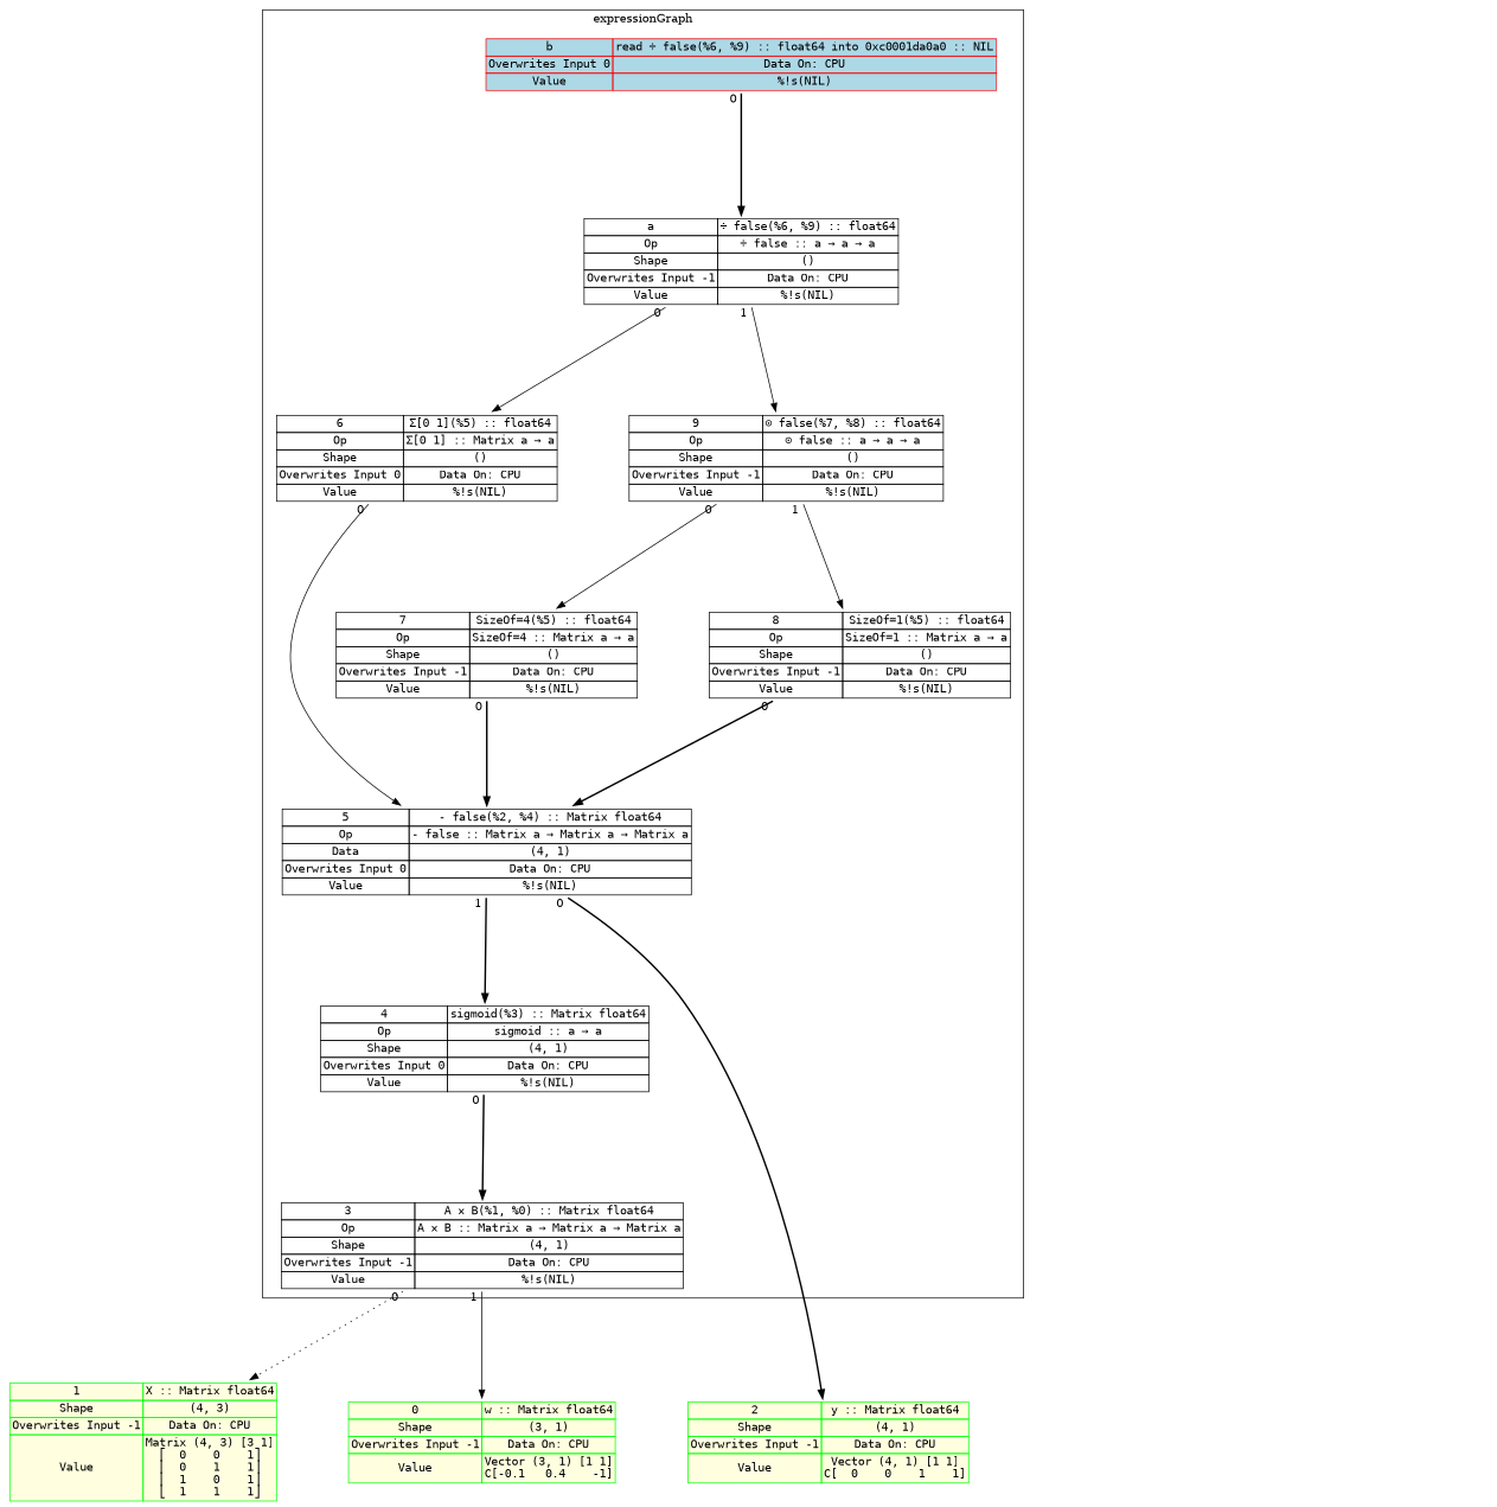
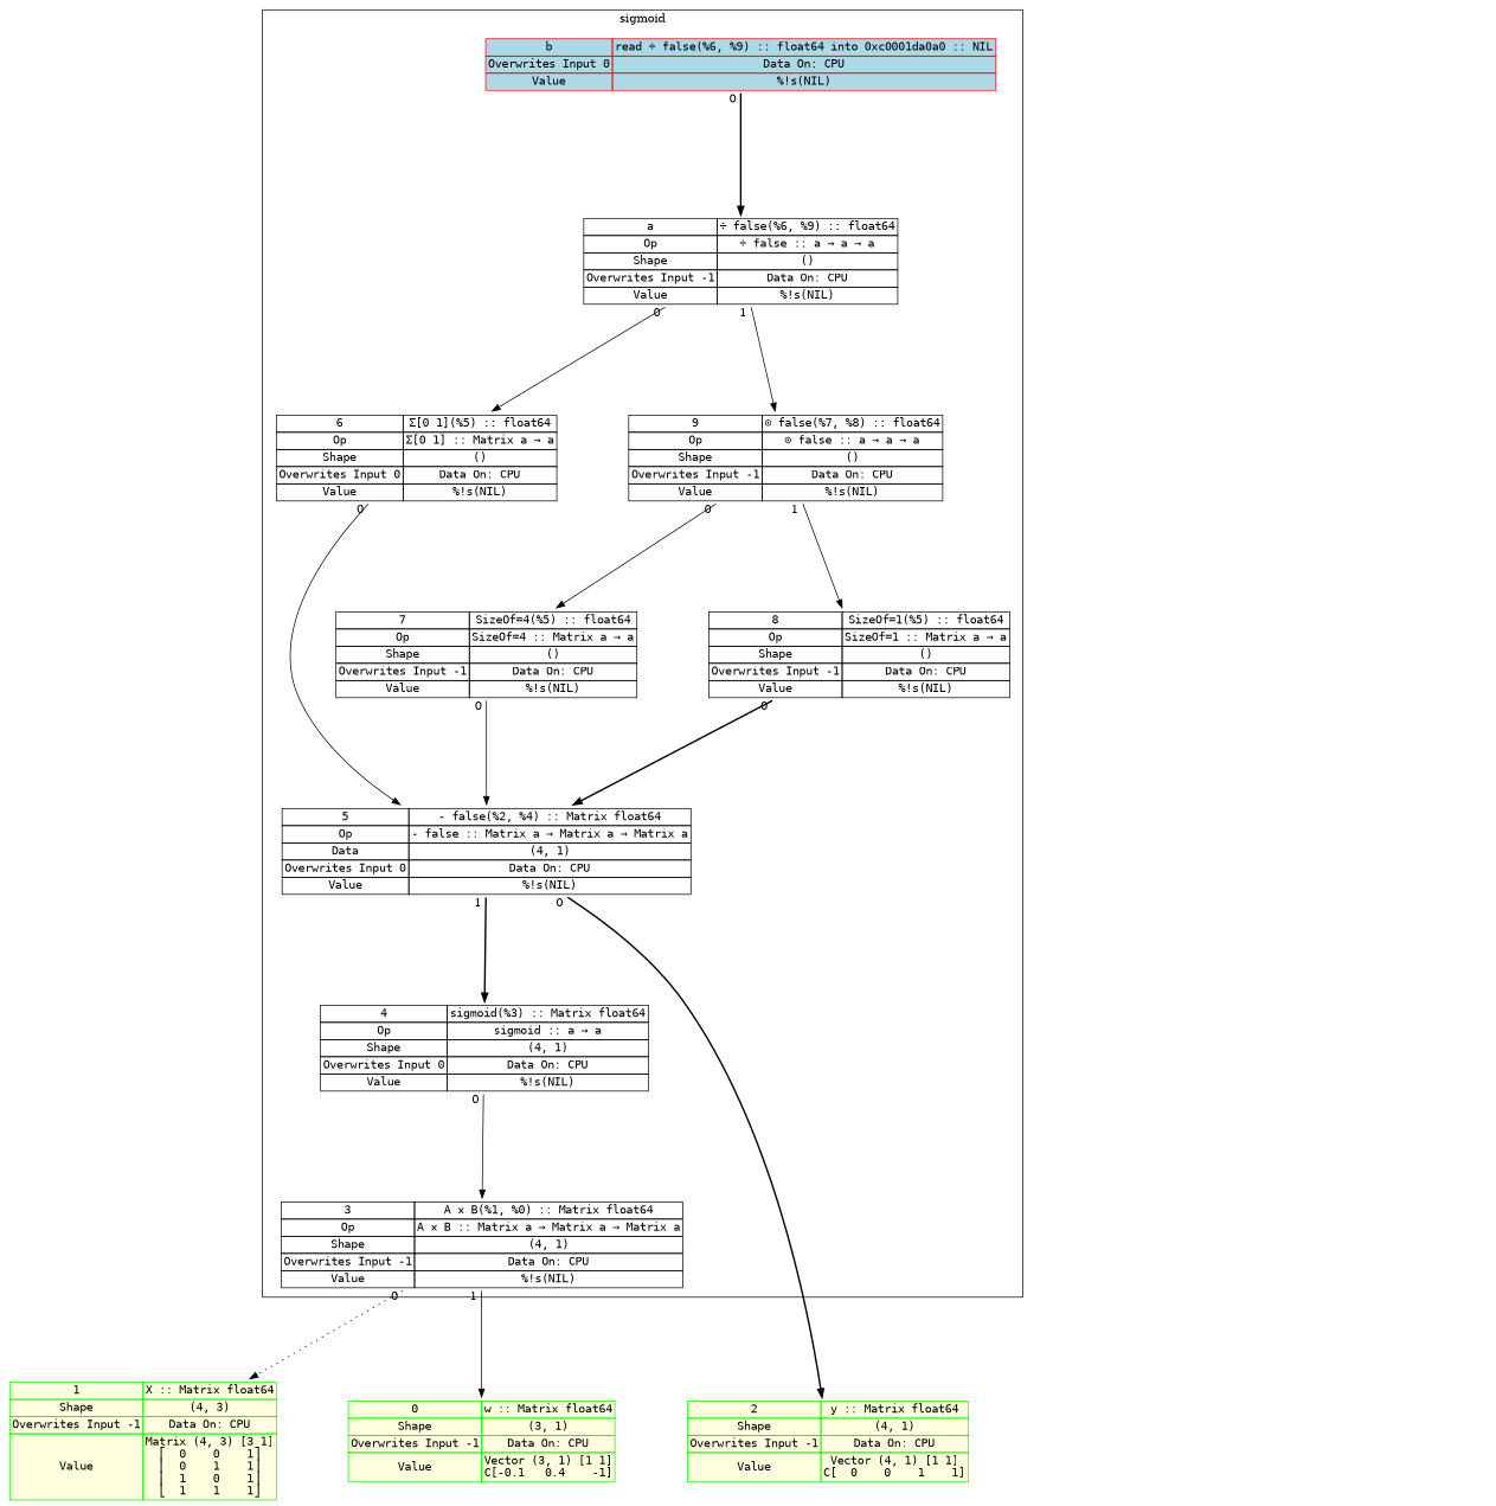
  digraph {
    nodesep=1
    rankdir=TB
    ranksep="1.5 equally"
    node [fontname=monospace shape=none]
    edge [labelfloat=false style=solid taillabel=" 0 "]
    n1 [label=< <TABLE BORDER="0" CELLBORDER="1" CELLSPACING="0" PORT="anchor" >  <TR><TD>3</TD><TD>A × B(%1, %0) :: Matrix float64</TD></TR> <TR><TD>Op</TD><TD>A × B :: Matrix a → Matrix a → Matrix a</TD></TR> <TR><TD>Shape</TD><TD>(4, 1)</TD></TR> <TR><TD>Overwrites Input -1</TD><TD>Data On: CPU</TD></TR>  <TR><TD>Value</TD><TD>%!s(NIL)</TD></TR>   </TABLE> >]
    n2 [label=< <TABLE BORDER="0" CELLBORDER="1" CELLSPACING="0" PORT="anchor" >  <TR><TD>4</TD><TD>sigmoid(%3) :: Matrix float64</TD></TR> <TR><TD>Op</TD><TD>sigmoid :: a → a</TD></TR> <TR><TD>Shape</TD><TD>(4, 1)</TD></TR> <TR><TD>Overwrites Input 0</TD><TD>Data On: CPU</TD></TR>  <TR><TD>Value</TD><TD>%!s(NIL)</TD></TR>   </TABLE> >]
    n3 [label=< <TABLE BORDER="0" CELLBORDER="1" CELLSPACING="0" PORT="anchor" >  <TR><TD>5</TD><TD>- false(%2, %4) :: Matrix float64</TD></TR> <TR><TD>Op</TD><TD>- false :: Matrix a → Matrix a → Matrix a</TD></TR> <TR><TD>Data</TD><TD>(4, 1)</TD></TR> <TR><TD>Overwrites Input 0</TD><TD>Data On: CPU</TD></TR>  <TR><TD>Value</TD><TD>%!s(NIL)</TD></TR>   </TABLE> >]
    n4 [label=< <TABLE BORDER="0" CELLBORDER="1" CELLSPACING="0" PORT="anchor" >  <TR><TD>6</TD><TD>Σ[0 1](%5) :: float64</TD></TR> <TR><TD>Op</TD><TD>Σ[0 1] :: Matrix a → a</TD></TR> <TR><TD>Shape</TD><TD>()</TD></TR> <TR><TD>Overwrites Input 0</TD><TD>Data On: CPU</TD></TR>  <TR><TD>Value</TD><TD>%!s(NIL)</TD></TR>   </TABLE> >]
    n5 [label=< <TABLE BORDER="0" CELLBORDER="1" CELLSPACING="0" PORT="anchor" >  <TR><TD>7</TD><TD>SizeOf=4(%5) :: float64</TD></TR> <TR><TD>Op</TD><TD>SizeOf=4 :: Matrix a → a</TD></TR> <TR><TD>Shape</TD><TD>()</TD></TR> <TR><TD>Overwrites Input -1</TD><TD>Data On: CPU</TD></TR>  <TR><TD>Value</TD><TD>%!s(NIL)</TD></TR>   </TABLE> >]
    n6 [label=< <TABLE BORDER="0" CELLBORDER="1" CELLSPACING="0" PORT="anchor" >  <TR><TD>8</TD><TD>SizeOf=1(%5) :: float64</TD></TR> <TR><TD>Op</TD><TD>SizeOf=1 :: Matrix a → a</TD></TR> <TR><TD>Shape</TD><TD>()</TD></TR> <TR><TD>Overwrites Input -1</TD><TD>Data On: CPU</TD></TR>  <TR><TD>Value</TD><TD>%!s(NIL)</TD></TR>   </TABLE> >]
    n7 [label=< <TABLE BORDER="0" CELLBORDER="1" CELLSPACING="0" PORT="anchor" >  <TR><TD>9</TD><TD>⊙ false(%7, %8) :: float64</TD></TR> <TR><TD>Op</TD><TD>⊙ false :: a → a → a</TD></TR> <TR><TD>Shape</TD><TD>()</TD></TR> <TR><TD>Overwrites Input -1</TD><TD>Data On: CPU</TD></TR>  <TR><TD>Value</TD><TD>%!s(NIL)</TD></TR>   </TABLE> >]
    n8 [label=< <TABLE BORDER="0" CELLBORDER="1" CELLSPACING="0" PORT="anchor" >  <TR><TD>a</TD><TD>÷ false(%6, %9) :: float64</TD></TR> <TR><TD>Op</TD><TD>÷ false :: a → a → a</TD></TR> <TR><TD>Shape</TD><TD>()</TD></TR> <TR><TD>Overwrites Input -1</TD><TD>Data On: CPU</TD></TR>  <TR><TD>Value</TD><TD>%!s(NIL)</TD></TR>   </TABLE> >]
    n9 [label=< <TABLE BORDER="0" CELLBORDER="1" CELLSPACING="0" PORT="anchor"  COLOR="#FF0000;"  BGCOLOR="lightblue">  <TR><TD>b</TD><TD>read ÷ false(%6, %9) :: float64 into 0xc0001da0a0 :: NIL</TD></TR>   <TR><TD>Overwrites Input 0</TD><TD>Data On: CPU</TD></TR>  <TR><TD>Value</TD><TD>%!s(NIL)</TD></TR>   </TABLE> >]
    insideExprG [style=invis fontname="" shape=""]
    n11 [label=< <TABLE BORDER="0" CELLBORDER="1" CELLSPACING="0" PORT="anchor"  COLOR="#00FF00;" BGCOLOR="lightyellow">  <TR><TD>1</TD><TD>X :: Matrix float64</TD></TR>  <TR><TD>Shape</TD><TD>(4, 3)</TD></TR> <TR><TD>Overwrites Input -1</TD><TD>Data On: CPU</TD></TR>  <TR><TD>Value</TD><TD>Matrix (4, 3) [3 1]<BR />⎡  0    0    1⎤<BR />⎢  0    1    1⎥<BR />⎢  1    0    1⎥<BR />⎣  1    1    1⎦<BR /></TD></TR>   </TABLE> >]
    n12 [label=< <TABLE BORDER="0" CELLBORDER="1" CELLSPACING="0" PORT="anchor"  COLOR="#00FF00;" BGCOLOR="lightyellow">  <TR><TD>0</TD><TD>w :: Matrix float64</TD></TR>  <TR><TD>Shape</TD><TD>(3, 1)</TD></TR> <TR><TD>Overwrites Input -1</TD><TD>Data On: CPU</TD></TR>  <TR><TD>Value</TD><TD>Vector (3, 1) [1 1]<BR />C[-0.1   0.4    -1]</TD></TR>   </TABLE> >]
    n13 [label=< <TABLE BORDER="0" CELLBORDER="1" CELLSPACING="0" PORT="anchor"  COLOR="#00FF00;" BGCOLOR="lightyellow">  <TR><TD>2</TD><TD>y :: Matrix float64</TD></TR>  <TR><TD>Shape</TD><TD>(4, 1)</TD></TR> <TR><TD>Overwrites Input -1</TD><TD>Data On: CPU</TD></TR>  <TR><TD>Value</TD><TD>Vector (4, 1) [1 1]<BR />C[  0    0    1    1]</TD></TR>   </TABLE> >]
    insideInputs [style=invis fontname="" shape=""]
    outsideRoot [style=invis fontname="" shape=""]
    outsideExprG [style=invis fontname="" shape=""]
    subgraph cluster_1 {
-     label=expressionGraph
+     label=sigmoid
      n1
      n2
      n3
      n4
      n5
      n6
      n7
      n8
      n9
      insideExprG
    }
    subgraph sub_2 {
      rank=max
      subgraph cluster_3 {
        label=inputs
        rank=max
        n11
        n12
        n13
        insideInputs
      }
    }
    subgraph sub_4 {
      outsideRoot
      outsideExprG
    }
    n1 -> n11 [headport="Node_0xc0000d6e00:anchor" style=dotted tailport="Node_0xc0000d6fc0:anchor"]
    n1 -> n12 [headport="Node_0xc0000d6d20:anchor" taillabel=" 1 " tailport="Node_0xc0000d6fc0:anchor"]
-   n2 -> n1 [headport="Node_0xc0000d6fc0:anchor" style=bold tailport="Node_0xc0000d70a0:anchor"]
+   n2 -> n1 [headport="Node_0xc0000d6fc0:anchor" tailport="Node_0xc0000d70a0:anchor"]
    n3 -> n2 [headport="Node_0xc0000d70a0:anchor" style=bold taillabel=" 1 " tailport="Node_0xc0000d7180:anchor"]
    n3 -> n13 [headport="Node_0xc0000d6ee0:anchor" style=bold tailport="Node_0xc0000d7180:anchor"]
    n4 -> n3 [headport="Node_0xc0000d7180:anchor" tailport="Node_0xc0000d7260:anchor"]
-   n5 -> n3 [headport="Node_0xc0000d7180:anchor" style=bold tailport="Node_0xc0000d7340:anchor"]
+   n5 -> n3 [headport="Node_0xc0000d7180:anchor" tailport="Node_0xc0000d7340:anchor"]
    n6 -> n3 [headport="Node_0xc0000d7180:anchor" style=bold tailport="Node_0xc0000d7420:anchor"]
    n7 -> n5 [headport="Node_0xc0000d7340:anchor" tailport="Node_0xc0000d75e0:anchor"]
    n7 -> n6 [headport="Node_0xc0000d7420:anchor" taillabel=" 1 " tailport="Node_0xc0000d75e0:anchor"]
    n8 -> n4 [headport="Node_0xc0000d7260:anchor" tailport="Node_0xc0000d76c0:anchor"]
    n8 -> n7 [headport="Node_0xc0000d75e0:anchor" taillabel=" 1 " tailport="Node_0xc0000d76c0:anchor"]
    n9 -> n8 [headport="Node_0xc0000d76c0:anchor" style=bold tailport="Node_0xc0000d77a0:anchor"]
    insideInputs -> insideExprG [constraint=false style=invis weight=999 labelfloat="" taillabel=""]
    outsideRoot -> insideInputs [constraint=false style=invis weight=999 labelfloat="" taillabel=""]
    outsideRoot -> outsideExprG [constraint=false style=invis weight=999 labelfloat="" taillabel=""]
    outsideExprG -> insideExprG [constraint=false style=invis weight=999 labelfloat="" taillabel=""]
  }
